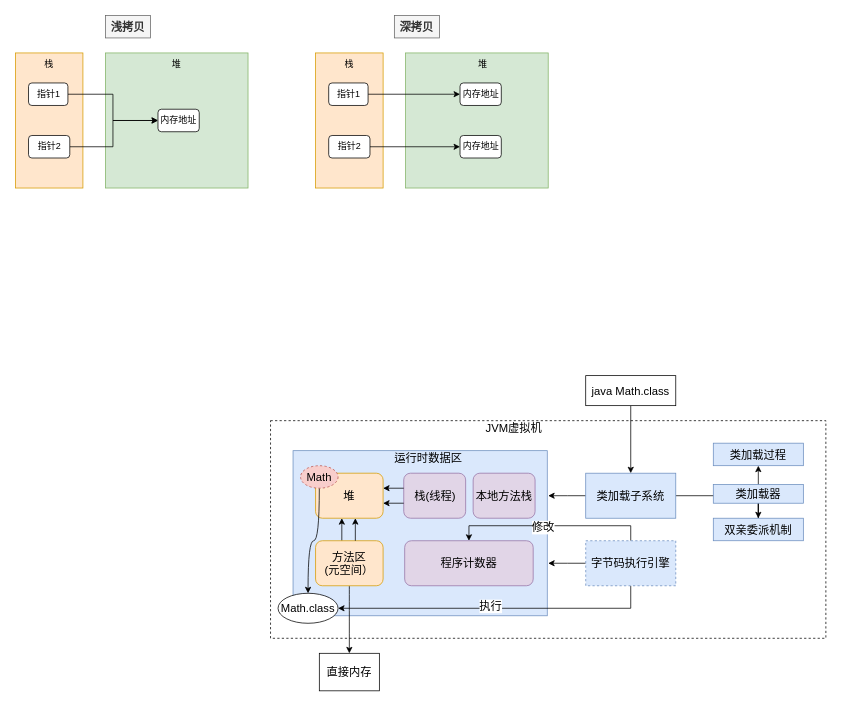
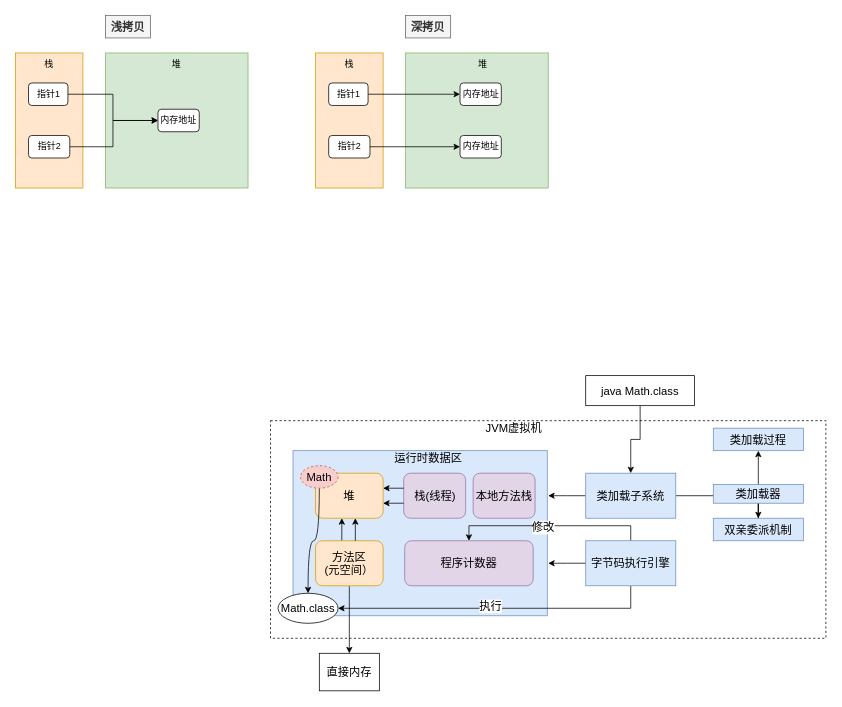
  <mxCell id="0" />
  <mxCell id="1" parent="0" />
  <mxCell id="2" value="" style="rounded=0;whiteSpace=wrap;html=1;fillColor=#ffe6cc;strokeColor=#d79b00;" vertex="1" parent="1"><mxGeometry x="20" y="70" width="90" height="180" as="geometry" /></mxCell>
  <mxCell id="3" value="" style="rounded=0;whiteSpace=wrap;html=1;fillColor=#d5e8d4;strokeColor=#82b366;" vertex="1" parent="1"><mxGeometry x="140" y="70" width="190" height="180" as="geometry" /></mxCell>
  <mxCell id="4" style="edgeStyle=orthogonalEdgeStyle;rounded=0;orthogonalLoop=1;jettySize=auto;html=1;entryX=0;entryY=0.5;entryDx=0;entryDy=0;" edge="1" parent="1" source="5" target="8"><mxGeometry relative="1" as="geometry"><Array as="points"><mxPoint x="150" y="125" /><mxPoint x="150" y="160" /></Array></mxGeometry></mxCell>
  <mxCell id="5" value="指针1" style="rounded=1;whiteSpace=wrap;html=1;" vertex="1" parent="1"><mxGeometry x="37.5" y="110" width="52.5" height="30" as="geometry" /></mxCell>
  <mxCell id="6" style="edgeStyle=orthogonalEdgeStyle;rounded=0;orthogonalLoop=1;jettySize=auto;html=1;entryX=0;entryY=0.5;entryDx=0;entryDy=0;" edge="1" parent="1" source="7" target="8"><mxGeometry relative="1" as="geometry"><Array as="points"><mxPoint x="150" y="195" /><mxPoint x="150" y="160" /></Array></mxGeometry></mxCell>
  <mxCell id="7" value="指针2" style="rounded=1;whiteSpace=wrap;html=1;" vertex="1" parent="1"><mxGeometry x="37.5" y="180" width="55" height="30" as="geometry" /></mxCell>
  <mxCell id="8" value="内存地址" style="rounded=1;whiteSpace=wrap;html=1;" vertex="1" parent="1"><mxGeometry x="210" y="145" width="55" height="30" as="geometry" /></mxCell>
  <mxCell id="9" value="栈" style="text;html=1;strokeColor=none;fillColor=none;align=center;verticalAlign=middle;whiteSpace=wrap;rounded=0;" vertex="1" parent="1"><mxGeometry x="35" y="70" width="60" height="30" as="geometry" /></mxCell>
  <mxCell id="10" value="堆" style="text;html=1;strokeColor=none;fillColor=none;align=center;verticalAlign=middle;whiteSpace=wrap;rounded=0;" vertex="1" parent="1"><mxGeometry x="205" y="70" width="60" height="30" as="geometry" /></mxCell>
  <mxCell id="11" value="" style="rounded=0;whiteSpace=wrap;html=1;fillColor=#ffe6cc;strokeColor=#d79b00;" vertex="1" parent="1"><mxGeometry x="420" y="70" width="90" height="180" as="geometry" /></mxCell>
  <mxCell id="12" value="" style="rounded=0;whiteSpace=wrap;html=1;fillColor=#d5e8d4;strokeColor=#82b366;" vertex="1" parent="1"><mxGeometry x="540" y="70" width="190" height="180" as="geometry" /></mxCell>
  <mxCell id="13" style="edgeStyle=orthogonalEdgeStyle;rounded=0;orthogonalLoop=1;jettySize=auto;html=1;entryX=0;entryY=0.5;entryDx=0;entryDy=0;" edge="1" parent="1" source="14" target="17"><mxGeometry relative="1" as="geometry" /></mxCell>
  <mxCell id="14" value="指针1" style="rounded=1;whiteSpace=wrap;html=1;" vertex="1" parent="1"><mxGeometry x="437.5" y="110" width="52.5" height="30" as="geometry" /></mxCell>
  <mxCell id="15" style="edgeStyle=orthogonalEdgeStyle;rounded=0;orthogonalLoop=1;jettySize=auto;html=1;entryX=0;entryY=0.5;entryDx=0;entryDy=0;" edge="1" parent="1" source="16" target="21"><mxGeometry relative="1" as="geometry" /></mxCell>
  <mxCell id="16" value="指针2" style="rounded=1;whiteSpace=wrap;html=1;" vertex="1" parent="1"><mxGeometry x="437.5" y="180" width="55" height="30" as="geometry" /></mxCell>
  <mxCell id="17" value="内存地址" style="rounded=1;whiteSpace=wrap;html=1;" vertex="1" parent="1"><mxGeometry x="612.5" y="110" width="55" height="30" as="geometry" /></mxCell>
  <mxCell id="18" value="栈" style="text;html=1;strokeColor=none;fillColor=none;align=center;verticalAlign=middle;whiteSpace=wrap;rounded=0;" vertex="1" parent="1"><mxGeometry x="435" y="70" width="60" height="30" as="geometry" /></mxCell>
  <mxCell id="19" value="" style="whiteSpace=wrap;html=1;rounded=0;fontSize=15;gradientColor=#ffffff;dashed=1;" vertex="1" parent="1"><mxGeometry x="360" y="560" width="740" height="290" as="geometry" /></mxCell>
  <mxCell id="20" value="堆" style="text;html=1;strokeColor=none;fillColor=none;align=center;verticalAlign=middle;whiteSpace=wrap;rounded=0;" vertex="1" parent="1"><mxGeometry x="612.5" y="70" width="60" height="30" as="geometry" /></mxCell>
  <mxCell id="21" value="内存地址" style="rounded=1;whiteSpace=wrap;html=1;" vertex="1" parent="1"><mxGeometry x="612.5" y="180" width="55" height="30" as="geometry" /></mxCell>
  <mxCell id="22" value="&lt;font style=&quot;font-size: 15px&quot;&gt;&lt;b&gt;浅拷贝&lt;/b&gt;&lt;/font&gt;" style="text;html=1;strokeColor=#666666;fillColor=#f5f5f5;align=center;verticalAlign=middle;whiteSpace=wrap;rounded=0;fontColor=#333333;" vertex="1" parent="1"><mxGeometry x="140" y="20" width="60" height="30" as="geometry" /></mxCell>
- <mxCell id="23" value="&lt;font style=&quot;font-size: 15px&quot;&gt;&lt;b&gt;深拷贝&lt;/b&gt;&lt;/font&gt;" style="text;html=1;strokeColor=#666666;fillColor=#f5f5f5;align=center;verticalAlign=middle;whiteSpace=wrap;rounded=0;fontColor=#333333;" vertex="1" parent="1"><mxGeometry x="525" y="20" width="60" height="30" as="geometry" /></mxCell>
+ <mxCell id="23" value="&lt;font style=&quot;font-size: 15px&quot;&gt;&lt;b&gt;深拷贝&lt;/b&gt;&lt;/font&gt;" style="text;html=1;strokeColor=#666666;fillColor=#f5f5f5;align=center;verticalAlign=middle;whiteSpace=wrap;rounded=0;fontColor=#333333;" vertex="1" parent="1"><mxGeometry x="540" y="20" width="60" height="30" as="geometry" /></mxCell>
  <mxCell id="24" value="" style="whiteSpace=wrap;html=1;fontSize=15;rounded=0;fillColor=#dae8fc;strokeColor=#6c8ebf;" vertex="1" parent="1"><mxGeometry x="390" y="600" width="338.75" height="220" as="geometry" /></mxCell>
  <mxCell id="25" value="运行时数据区" style="text;html=1;align=center;verticalAlign=middle;resizable=0;points=[];autosize=1;strokeColor=none;fillColor=none;fontSize=15;" vertex="1" parent="1"><mxGeometry x="515" y="600" width="110" height="20" as="geometry" /></mxCell>
  <mxCell id="26" value="堆" style="whiteSpace=wrap;html=1;rounded=1;fontSize=15;fillColor=#ffe6cc;strokeColor=#d79b00;" vertex="1" parent="1"><mxGeometry x="420" y="630" width="90" height="60" as="geometry" /></mxCell>
  <mxCell id="27" value="栈(线程)" style="whiteSpace=wrap;html=1;rounded=1;fontSize=15;fillColor=#e1d5e7;strokeColor=#9673a6;" vertex="1" parent="1"><mxGeometry x="537.5" y="630" width="82.5" height="60" as="geometry" /></mxCell>
  <mxCell id="28" value="本地方法栈" style="whiteSpace=wrap;html=1;rounded=1;fontSize=15;fillColor=#e1d5e7;strokeColor=#9673a6;" vertex="1" parent="1"><mxGeometry x="630" y="630" width="82.5" height="60" as="geometry" /></mxCell>
  <mxCell id="29" value="" style="endArrow=classic;html=1;rounded=0;fontSize=15;exitX=0;exitY=0.5;exitDx=0;exitDy=0;entryX=1;entryY=0.5;entryDx=0;entryDy=0;" edge="1" parent="1"><mxGeometry width="50" height="50" relative="1" as="geometry"><mxPoint x="537.5" y="650" as="sourcePoint" /><mxPoint x="510" y="650" as="targetPoint" /></mxGeometry></mxCell>
  <mxCell id="30" value="" style="endArrow=classic;html=1;rounded=0;fontSize=15;exitX=0;exitY=0.5;exitDx=0;exitDy=0;entryX=1;entryY=0.5;entryDx=0;entryDy=0;" edge="1" parent="1"><mxGeometry width="50" height="50" relative="1" as="geometry"><mxPoint x="537.5" y="670" as="sourcePoint" /><mxPoint x="510" y="670" as="targetPoint" /></mxGeometry></mxCell>
  <mxCell id="31" value="程序计数器" style="whiteSpace=wrap;html=1;rounded=1;fontSize=15;fillColor=#e1d5e7;strokeColor=#9673a6;" vertex="1" parent="1"><mxGeometry x="538.75" y="720" width="171.25" height="60" as="geometry" /></mxCell>
  <mxCell id="32" style="edgeStyle=orthogonalEdgeStyle;rounded=0;orthogonalLoop=1;jettySize=auto;html=1;entryX=0.5;entryY=1;entryDx=0;entryDy=0;fontSize=15;" edge="1" parent="1"><mxGeometry relative="1" as="geometry"><mxPoint x="455" y="720" as="sourcePoint" /><mxPoint x="455" y="690" as="targetPoint" /></mxGeometry></mxCell>
  <mxCell id="33" style="edgeStyle=orthogonalEdgeStyle;curved=1;rounded=0;orthogonalLoop=1;jettySize=auto;html=1;entryX=0.5;entryY=0;entryDx=0;entryDy=0;fontSize=15;" edge="1" parent="1" source="34" target="55"><mxGeometry relative="1" as="geometry" /></mxCell>
  <mxCell id="34" value="方法区&lt;br&gt;(元空间）" style="whiteSpace=wrap;html=1;rounded=1;fontSize=15;fillColor=#ffe6cc;strokeColor=#d79b00;" vertex="1" parent="1"><mxGeometry x="420" y="720" width="90" height="60" as="geometry" /></mxCell>
  <mxCell id="35" style="edgeStyle=orthogonalEdgeStyle;rounded=0;orthogonalLoop=1;jettySize=auto;html=1;fontSize=15;" edge="1" parent="1" source="37"><mxGeometry relative="1" as="geometry"><mxPoint x="730" y="660" as="targetPoint" /></mxGeometry></mxCell>
  <mxCell id="36" value="" style="edgeStyle=orthogonalEdgeStyle;rounded=0;orthogonalLoop=1;jettySize=auto;html=1;fontSize=15;" edge="1" parent="1" source="37" target="46"><mxGeometry relative="1" as="geometry" /></mxCell>
  <mxCell id="37" value="类加载子系统" style="whiteSpace=wrap;html=1;rounded=0;fontSize=15;fillColor=#dae8fc;strokeColor=#6c8ebf;" vertex="1" parent="1"><mxGeometry x="780" y="630" width="120" height="60" as="geometry" /></mxCell>
  <mxCell id="38" style="edgeStyle=orthogonalEdgeStyle;rounded=0;orthogonalLoop=1;jettySize=auto;html=1;entryX=0.5;entryY=0;entryDx=0;entryDy=0;fontSize=15;exitX=0.5;exitY=0;exitDx=0;exitDy=0;" edge="1" parent="1" source="43" target="31"><mxGeometry relative="1" as="geometry"><mxPoint x="840" y="720" as="sourcePoint" /><mxPoint x="624.375" y="710" as="targetPoint" /><Array as="points"><mxPoint x="840" y="700" /><mxPoint x="624" y="700" /></Array></mxGeometry></mxCell>
  <mxCell id="39" value="修改" style="edgeLabel;html=1;align=center;verticalAlign=middle;resizable=0;points=[];fontSize=15;" vertex="1" connectable="0" parent="38"><mxGeometry x="0.08" y="1" relative="1" as="geometry"><mxPoint as="offset" /></mxGeometry></mxCell>
  <mxCell id="40" style="edgeStyle=orthogonalEdgeStyle;rounded=0;orthogonalLoop=1;jettySize=auto;html=1;fontSize=15;" edge="1" parent="1" source="43"><mxGeometry relative="1" as="geometry"><mxPoint x="730" y="750" as="targetPoint" /></mxGeometry></mxCell>
  <mxCell id="41" style="edgeStyle=orthogonalEdgeStyle;rounded=0;orthogonalLoop=1;jettySize=auto;html=1;entryX=1;entryY=0.5;entryDx=0;entryDy=0;fontSize=15;" edge="1" parent="1" source="43" target="50"><mxGeometry relative="1" as="geometry"><Array as="points"><mxPoint x="840" y="810" /></Array></mxGeometry></mxCell>
  <mxCell id="42" value="执行" style="edgeLabel;html=1;align=center;verticalAlign=middle;resizable=0;points=[];fontSize=15;" vertex="1" connectable="0" parent="41"><mxGeometry x="0.038" y="-4" relative="1" as="geometry"><mxPoint as="offset" /></mxGeometry></mxCell>
- <mxCell id="43" value="字节码执行引擎" style="whiteSpace=wrap;html=1;rounded=0;fontSize=15;fillColor=#dae8fc;strokeColor=#6c8ebf;dashed=1;" vertex="1" parent="1"><mxGeometry x="780" y="720" width="120" height="60" as="geometry" /></mxCell>
+ <mxCell id="43" value="字节码执行引擎" style="whiteSpace=wrap;html=1;rounded=0;fontSize=15;fillColor=#dae8fc;strokeColor=#6c8ebf;" vertex="1" parent="1"><mxGeometry x="780" y="720" width="120" height="60" as="geometry" /></mxCell>
  <mxCell id="44" style="edgeStyle=orthogonalEdgeStyle;rounded=0;orthogonalLoop=1;jettySize=auto;html=1;entryX=0.5;entryY=0;entryDx=0;entryDy=0;fontSize=15;" edge="1" parent="1" source="45" target="37"><mxGeometry relative="1" as="geometry" /></mxCell>
- <mxCell id="45" value="java Math.class" style="whiteSpace=wrap;html=1;rounded=0;fontSize=15;gradientColor=#ffffff;" vertex="1" parent="1"><mxGeometry x="780" y="500" width="120" height="40" as="geometry" /></mxCell>
- <mxCell id="46" value="类加载过程" style="whiteSpace=wrap;html=1;fontSize=15;fillColor=#dae8fc;strokeColor=#6c8ebf;rounded=0;" vertex="1" parent="1"><mxGeometry x="950" y="590" width="120" height="30" as="geometry" /></mxCell>
+ <mxCell id="45" value="java Math.class" style="whiteSpace=wrap;html=1;rounded=0;fontSize=15;gradientColor=#ffffff;" vertex="1" parent="1"><mxGeometry x="780" y="500" width="145" height="40" as="geometry" /></mxCell>
+ <mxCell id="46" value="类加载过程" style="whiteSpace=wrap;html=1;fontSize=15;fillColor=#dae8fc;strokeColor=#6c8ebf;rounded=0;" vertex="1" parent="1"><mxGeometry x="950" y="570" width="120" height="30" as="geometry" /></mxCell>
  <mxCell id="47" value="" style="edgeStyle=orthogonalEdgeStyle;rounded=0;orthogonalLoop=1;jettySize=auto;html=1;fontSize=15;" edge="1" parent="1" source="48" target="49"><mxGeometry relative="1" as="geometry" /></mxCell>
  <mxCell id="48" value="类加载器" style="whiteSpace=wrap;html=1;fontSize=15;fillColor=#dae8fc;strokeColor=#6c8ebf;rounded=0;" vertex="1" parent="1"><mxGeometry x="950" y="645" width="120" height="25" as="geometry" /></mxCell>
  <mxCell id="49" value="双亲委派机制" style="whiteSpace=wrap;html=1;fontSize=15;fillColor=#dae8fc;strokeColor=#6c8ebf;rounded=0;" vertex="1" parent="1"><mxGeometry x="950" y="690" width="120" height="30" as="geometry" /></mxCell>
  <mxCell id="50" value="Math.class" style="ellipse;whiteSpace=wrap;html=1;rounded=0;fontSize=15;gradientColor=#ffffff;" vertex="1" parent="1"><mxGeometry x="370" y="790" width="80" height="40" as="geometry" /></mxCell>
  <mxCell id="51" value="JVM虚拟机" style="text;html=1;align=center;verticalAlign=middle;resizable=0;points=[];autosize=1;strokeColor=none;fillColor=none;fontSize=15;" vertex="1" parent="1"><mxGeometry x="638.75" y="560" width="90" height="20" as="geometry" /></mxCell>
  <mxCell id="52" style="edgeStyle=orthogonalEdgeStyle;rounded=0;orthogonalLoop=1;jettySize=auto;html=1;entryX=0.5;entryY=0;entryDx=0;entryDy=0;fontSize=15;curved=1;" edge="1" parent="1" source="53" target="50"><mxGeometry relative="1" as="geometry" /></mxCell>
  <mxCell id="53" value="Math" style="ellipse;whiteSpace=wrap;html=1;rounded=0;dashed=1;fontSize=15;fillColor=#f8cecc;strokeColor=#b85450;" vertex="1" parent="1"><mxGeometry x="400" y="620" width="50" height="30" as="geometry" /></mxCell>
  <mxCell id="54" style="edgeStyle=orthogonalEdgeStyle;rounded=0;orthogonalLoop=1;jettySize=auto;html=1;entryX=0.5;entryY=1;entryDx=0;entryDy=0;fontSize=15;" edge="1" parent="1"><mxGeometry relative="1" as="geometry"><mxPoint x="473" y="720" as="sourcePoint" /><mxPoint x="473" y="690" as="targetPoint" /></mxGeometry></mxCell>
  <mxCell id="55" value="直接内存" style="whiteSpace=wrap;html=1;rounded=0;fontSize=15;gradientColor=#ffffff;" vertex="1" parent="1"><mxGeometry x="425" y="870" width="80" height="50" as="geometry" /></mxCell>
